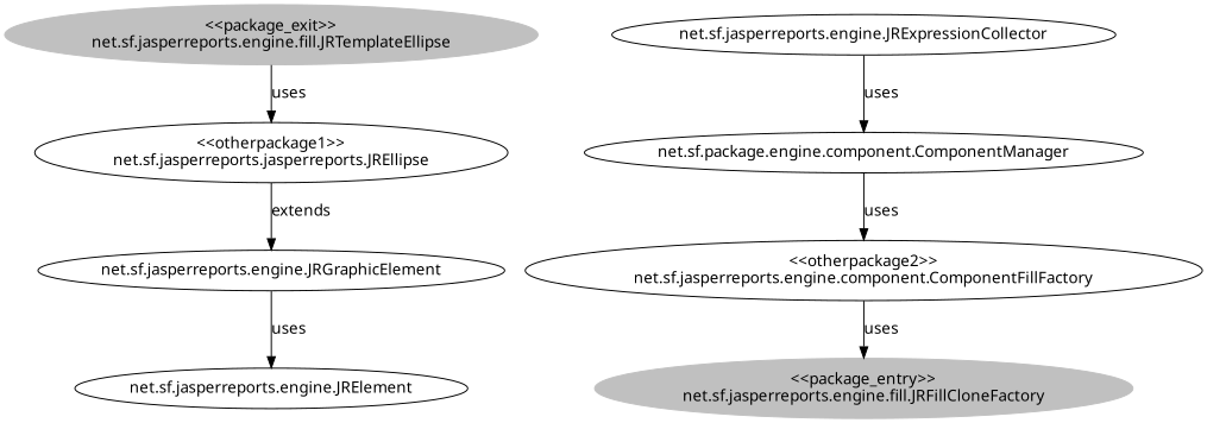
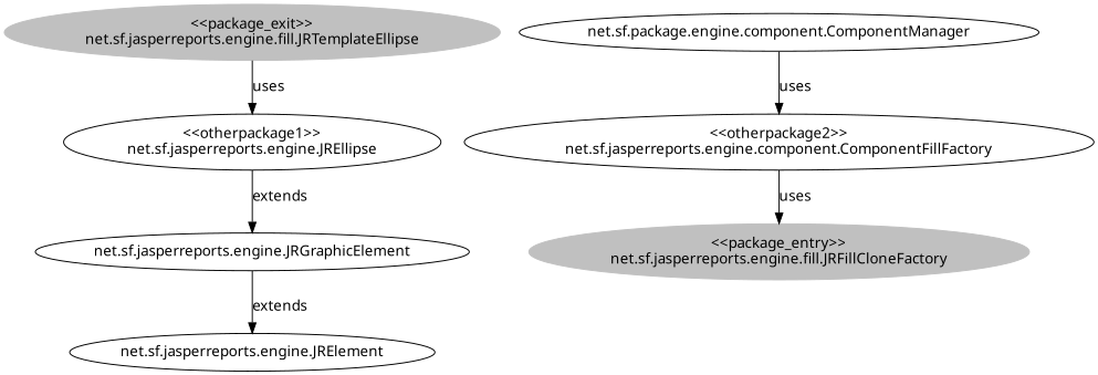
  digraph {
    fontname="Noto Sans"
    node [fontname="Noto Sans"]
    edge [fontname="Noto Sans"]
    n1 [color=grey label="<<package_exit>>\nnet.sf.jasperreports.engine.fill.JRTemplateEllipse" style=filled]
-   n2 [label="<<otherpackage1>>\nnet.sf.jasperreports.jasperreports.JREllipse"]
+   n2 [label="<<otherpackage1>>\nnet.sf.jasperreports.engine.JREllipse"]
    n3 [label="net.sf.jasperreports.engine.JRGraphicElement"]
    n4 [color=grey label="<<package_entry>>\nnet.sf.jasperreports.engine.fill.JRFillCloneFactory" style=filled]
    n5 [label="net.sf.jasperreports.engine.JRElement"]
    n6 [label="<<otherpackage2>>\nnet.sf.jasperreports.engine.component.ComponentFillFactory"]
    n7 [label="net.sf.package.engine.component.ComponentManager"]
-   n8 [label="net.sf.jasperreports.engine.JRExpressionCollector"]
    n1 -> n2 [label=uses]
    n2 -> n3 [label=extends]
-   n3 -> n5 [label=uses]
+   n3 -> n5 [label=extends]
    n6 -> n4 [label=uses]
    n7 -> n6 [label=uses]
-   n8 -> n7 [label=uses]
  }
